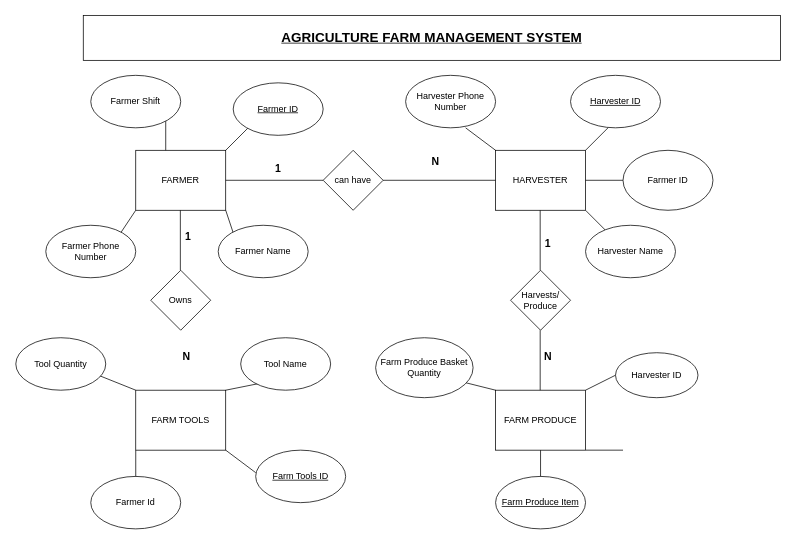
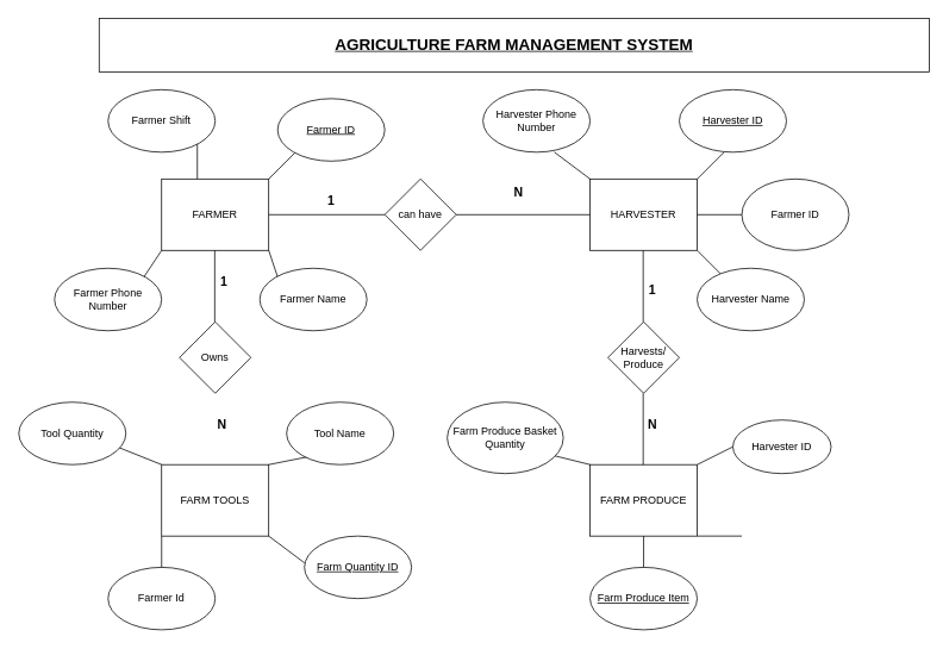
  <mxCell id="0" />
  <mxCell id="1" parent="0" />
  <mxCell id="2" value="FARMER" style="rounded=0;whiteSpace=wrap;html=1;" parent="1" vertex="1"><mxGeometry x="180" y="200" width="120" height="80" as="geometry" /></mxCell>
  <mxCell id="3" value="HARVESTER" style="rounded=0;whiteSpace=wrap;html=1;" parent="1" vertex="1"><mxGeometry x="660" y="200" width="120" height="80" as="geometry" /></mxCell>
  <mxCell id="4" value="FARM TOOLS" style="rounded=0;whiteSpace=wrap;html=1;" parent="1" vertex="1"><mxGeometry x="180" y="520" width="120" height="80" as="geometry" /></mxCell>
  <mxCell id="5" value="FARM PRODUCE" style="rounded=0;whiteSpace=wrap;html=1;" parent="1" vertex="1"><mxGeometry x="660" y="520" width="120" height="80" as="geometry" /></mxCell>
  <mxCell id="6" value="can have" style="rhombus;whiteSpace=wrap;html=1;" parent="1" vertex="1"><mxGeometry x="430" y="200" width="80" height="80" as="geometry" /></mxCell>
  <mxCell id="7" value="Harvests/&lt;br&gt;Produce" style="rhombus;whiteSpace=wrap;html=1;" parent="1" vertex="1"><mxGeometry x="680" y="360" width="80" height="80" as="geometry" /></mxCell>
  <mxCell id="8" value="Owns" style="rhombus;whiteSpace=wrap;html=1;" parent="1" vertex="1"><mxGeometry x="200" y="360" width="80" height="80" as="geometry" /></mxCell>
  <mxCell id="9" value="" style="endArrow=none;html=1;rounded=0;entryX=0;entryY=0.5;entryDx=0;entryDy=0;" parent="1" source="2" target="6" edge="1"><mxGeometry width="50" height="50" relative="1" as="geometry"><mxPoint x="300" y="320" as="sourcePoint" /><mxPoint x="370.711" y="270" as="targetPoint" /></mxGeometry></mxCell>
  <mxCell id="10" value="" style="endArrow=none;html=1;rounded=0;entryX=0;entryY=0.5;entryDx=0;entryDy=0;exitX=1;exitY=0.5;exitDx=0;exitDy=0;" parent="1" source="6" target="3" edge="1"><mxGeometry width="50" height="50" relative="1" as="geometry"><mxPoint x="500" y="300" as="sourcePoint" /><mxPoint x="550" y="250" as="targetPoint" /></mxGeometry></mxCell>
  <mxCell id="11" value="" style="endArrow=none;html=1;rounded=0;entryX=0.5;entryY=1;entryDx=0;entryDy=0;exitX=0.5;exitY=0;exitDx=0;exitDy=0;" parent="1" edge="1"><mxGeometry width="50" height="50" relative="1" as="geometry"><mxPoint x="239.5" y="360" as="sourcePoint" /><mxPoint x="239.5" y="280" as="targetPoint" /></mxGeometry></mxCell>
  <mxCell id="12" value="" style="endArrow=none;html=1;rounded=0;entryX=0.5;entryY=1;entryDx=0;entryDy=0;exitX=0.5;exitY=0;exitDx=0;exitDy=0;" parent="1" edge="1"><mxGeometry width="50" height="50" relative="1" as="geometry"><mxPoint x="719.5" y="360" as="sourcePoint" /><mxPoint x="719.5" y="280" as="targetPoint" /></mxGeometry></mxCell>
  <mxCell id="13" value="" style="endArrow=none;html=1;rounded=0;entryX=0.5;entryY=1;entryDx=0;entryDy=0;exitX=0.5;exitY=0;exitDx=0;exitDy=0;" parent="1" edge="1"><mxGeometry width="50" height="50" relative="1" as="geometry"><mxPoint x="719.5" y="520" as="sourcePoint" /><mxPoint x="719.5" y="440" as="targetPoint" /></mxGeometry></mxCell>
  <mxCell id="14" value="" style="endArrow=none;html=1;rounded=0;" parent="1" edge="1"><mxGeometry width="50" height="50" relative="1" as="geometry"><mxPoint x="220" y="200" as="sourcePoint" /><mxPoint x="220" y="160" as="targetPoint" /></mxGeometry></mxCell>
  <mxCell id="15" value="" style="endArrow=none;html=1;rounded=0;" parent="1" edge="1"><mxGeometry width="50" height="50" relative="1" as="geometry"><mxPoint x="300" y="200" as="sourcePoint" /><mxPoint x="330" y="170" as="targetPoint" /></mxGeometry></mxCell>
  <mxCell id="16" value="" style="endArrow=none;html=1;rounded=0;exitX=1;exitY=1;exitDx=0;exitDy=0;" parent="1" source="2" edge="1"><mxGeometry width="50" height="50" relative="1" as="geometry"><mxPoint x="300" y="330" as="sourcePoint" /><mxPoint x="310" y="310" as="targetPoint" /></mxGeometry></mxCell>
  <mxCell id="17" value="" style="endArrow=none;html=1;rounded=0;" parent="1" edge="1"><mxGeometry width="50" height="50" relative="1" as="geometry"><mxPoint x="160" y="310" as="sourcePoint" /><mxPoint x="180" y="280" as="targetPoint" /></mxGeometry></mxCell>
  <mxCell id="18" value="" style="endArrow=none;html=1;rounded=0;" parent="1" edge="1"><mxGeometry width="50" height="50" relative="1" as="geometry"><mxPoint x="180" y="640" as="sourcePoint" /><mxPoint x="180" y="600" as="targetPoint" /></mxGeometry></mxCell>
  <mxCell id="19" value="" style="endArrow=none;html=1;rounded=0;entryX=1;entryY=1;entryDx=0;entryDy=0;" parent="1" target="4" edge="1"><mxGeometry width="50" height="50" relative="1" as="geometry"><mxPoint x="340" y="630" as="sourcePoint" /><mxPoint x="350" y="600" as="targetPoint" /></mxGeometry></mxCell>
  <mxCell id="20" value="" style="endArrow=none;html=1;rounded=0;" parent="1" edge="1"><mxGeometry width="50" height="50" relative="1" as="geometry"><mxPoint x="300" y="520" as="sourcePoint" /><mxPoint x="350" y="510" as="targetPoint" /></mxGeometry></mxCell>
  <mxCell id="21" value="" style="endArrow=none;html=1;rounded=0;entryX=0;entryY=0;entryDx=0;entryDy=0;" parent="1" target="4" edge="1"><mxGeometry width="50" height="50" relative="1" as="geometry"><mxPoint x="130" y="500" as="sourcePoint" /><mxPoint x="180" y="480" as="targetPoint" /></mxGeometry></mxCell>
  <mxCell id="22" value="" style="endArrow=none;html=1;rounded=0;" parent="1" edge="1"><mxGeometry width="50" height="50" relative="1" as="geometry"><mxPoint x="780" y="200" as="sourcePoint" /><mxPoint x="810" y="170" as="targetPoint" /></mxGeometry></mxCell>
  <mxCell id="23" value="" style="endArrow=none;html=1;rounded=0;entryX=1;entryY=1;entryDx=0;entryDy=0;" parent="1" target="3" edge="1"><mxGeometry width="50" height="50" relative="1" as="geometry"><mxPoint x="810" y="310" as="sourcePoint" /><mxPoint x="830" y="280" as="targetPoint" /></mxGeometry></mxCell>
  <mxCell id="24" value="" style="endArrow=none;html=1;rounded=0;entryX=0;entryY=0;entryDx=0;entryDy=0;" parent="1" target="3" edge="1"><mxGeometry width="50" height="50" relative="1" as="geometry"><mxPoint x="620" y="170" as="sourcePoint" /><mxPoint x="660" y="150" as="targetPoint" /></mxGeometry></mxCell>
  <mxCell id="25" value="" style="endArrow=none;html=1;rounded=0;entryX=0;entryY=0;entryDx=0;entryDy=0;" parent="1" target="5" edge="1"><mxGeometry width="50" height="50" relative="1" as="geometry"><mxPoint x="620" y="510" as="sourcePoint" /><mxPoint x="780" y="600" as="targetPoint" /></mxGeometry></mxCell>
  <mxCell id="26" value="Farmer Shift" style="ellipse;whiteSpace=wrap;html=1;" parent="1" vertex="1"><mxGeometry x="120" y="100" width="120" height="70" as="geometry" /></mxCell>
  <mxCell id="27" value="&lt;u&gt;Farmer ID&lt;/u&gt;" style="ellipse;whiteSpace=wrap;html=1;" parent="1" vertex="1"><mxGeometry x="310" y="110" width="120" height="70" as="geometry" /></mxCell>
  <mxCell id="28" value="Farmer Name" style="ellipse;whiteSpace=wrap;html=1;" parent="1" vertex="1"><mxGeometry x="290" y="300" width="120" height="70" as="geometry" /></mxCell>
  <mxCell id="29" value="Farmer Phone Number" style="ellipse;whiteSpace=wrap;html=1;" parent="1" vertex="1"><mxGeometry x="60" y="300" width="120" height="70" as="geometry" /></mxCell>
  <mxCell id="30" value="Harvester Phone Number" style="ellipse;whiteSpace=wrap;html=1;" parent="1" vertex="1"><mxGeometry x="540" y="100" width="120" height="70" as="geometry" /></mxCell>
  <mxCell id="31" value="&lt;u&gt;Harvester ID&lt;/u&gt;" style="ellipse;whiteSpace=wrap;html=1;" parent="1" vertex="1"><mxGeometry x="760" y="100" width="120" height="70" as="geometry" /></mxCell>
  <mxCell id="32" value="Harvester Name" style="ellipse;whiteSpace=wrap;html=1;" parent="1" vertex="1"><mxGeometry x="780" y="300" width="120" height="70" as="geometry" /></mxCell>
  <mxCell id="33" value="Tool Name" style="ellipse;whiteSpace=wrap;html=1;" parent="1" vertex="1"><mxGeometry x="320" y="450" width="120" height="70" as="geometry" /></mxCell>
- <mxCell id="34" value="&lt;u&gt;Farm Tools ID&lt;/u&gt;" style="ellipse;whiteSpace=wrap;html=1;" parent="1" vertex="1"><mxGeometry x="340" y="600" width="120" height="70" as="geometry" /></mxCell>
+ <mxCell id="34" value="&lt;u&gt;Farm Quantity ID&lt;/u&gt;" style="ellipse;whiteSpace=wrap;html=1;" parent="1" vertex="1"><mxGeometry x="340" y="600" width="120" height="70" as="geometry" /></mxCell>
  <mxCell id="35" value="Farmer Id" style="ellipse;whiteSpace=wrap;html=1;" parent="1" vertex="1"><mxGeometry x="120" y="635" width="120" height="70" as="geometry" /></mxCell>
  <mxCell id="36" value="Tool Quantity" style="ellipse;whiteSpace=wrap;html=1;" parent="1" vertex="1"><mxGeometry x="20" y="450" width="120" height="70" as="geometry" /></mxCell>
  <mxCell id="37" value="" style="endArrow=none;html=1;rounded=0;" parent="1" source="5" edge="1"><mxGeometry width="50" height="50" relative="1" as="geometry"><mxPoint x="720" y="650" as="sourcePoint" /><mxPoint x="720" y="640" as="targetPoint" /></mxGeometry></mxCell>
  <mxCell id="38" value="" style="endArrow=none;html=1;rounded=0;" parent="1" edge="1"><mxGeometry width="50" height="50" relative="1" as="geometry"><mxPoint x="780" y="520" as="sourcePoint" /><mxPoint x="820" y="500" as="targetPoint" /></mxGeometry></mxCell>
  <mxCell id="39" value="Farm Produce Basket Quantity" style="ellipse;whiteSpace=wrap;html=1;" parent="1" vertex="1"><mxGeometry x="500" y="450" width="130" height="80" as="geometry" /></mxCell>
  <mxCell id="40" value="&lt;u&gt;Farm Produce Item&lt;/u&gt;" style="ellipse;whiteSpace=wrap;html=1;" parent="1" vertex="1"><mxGeometry x="660" y="635" width="120" height="70" as="geometry" /></mxCell>
  <mxCell id="41" value="Harvester ID" style="ellipse;whiteSpace=wrap;html=1;" parent="1" vertex="1"><mxGeometry x="820" y="470" width="110" height="60" as="geometry" /></mxCell>
  <mxCell id="42" value="&lt;font style=&quot;font-size: 18px;&quot;&gt;&lt;b&gt;&lt;u&gt;AGRICULTURE FARM MANAGEMENT SYSTEM&lt;/u&gt;&lt;/b&gt;&lt;/font&gt;" style="rounded=0;whiteSpace=wrap;html=1;" parent="1" vertex="1"><mxGeometry x="110" y="20" width="930" height="60" as="geometry" /></mxCell>
  <mxCell id="43" value="&lt;b&gt;&lt;font style=&quot;font-size: 14px;&quot;&gt;1&lt;/font&gt;&lt;/b&gt;" style="text;html=1;strokeColor=none;fillColor=none;align=center;verticalAlign=middle;whiteSpace=wrap;rounded=0;" parent="1" vertex="1"><mxGeometry x="340" y="210" width="60" height="30" as="geometry" /></mxCell>
  <mxCell id="44" value="&lt;b&gt;N&lt;/b&gt;" style="text;html=1;strokeColor=none;fillColor=none;align=center;verticalAlign=middle;whiteSpace=wrap;rounded=0;fontSize=14;" parent="1" vertex="1"><mxGeometry x="550" y="200" width="60" height="30" as="geometry" /></mxCell>
  <mxCell id="45" value="&lt;font style=&quot;font-size: 14px;&quot;&gt;&lt;b&gt;1&lt;/b&gt;&lt;/font&gt;" style="text;html=1;strokeColor=none;fillColor=none;align=center;verticalAlign=middle;whiteSpace=wrap;rounded=0;" parent="1" vertex="1"><mxGeometry x="220" y="300" width="60" height="30" as="geometry" /></mxCell>
  <mxCell id="46" value="&lt;b&gt;N&amp;nbsp;&lt;/b&gt;" style="text;html=1;strokeColor=none;fillColor=none;align=center;verticalAlign=middle;whiteSpace=wrap;rounded=0;fontSize=14;" parent="1" vertex="1"><mxGeometry x="220" y="460" width="60" height="30" as="geometry" /></mxCell>
  <mxCell id="47" value="&lt;b&gt;1&lt;/b&gt;" style="text;html=1;strokeColor=none;fillColor=none;align=center;verticalAlign=middle;whiteSpace=wrap;rounded=0;fontSize=14;" parent="1" vertex="1"><mxGeometry x="700" y="310" width="60" height="30" as="geometry" /></mxCell>
  <mxCell id="48" value="&lt;b&gt;N&lt;/b&gt;" style="text;html=1;strokeColor=none;fillColor=none;align=center;verticalAlign=middle;whiteSpace=wrap;rounded=0;fontSize=14;" parent="1" vertex="1"><mxGeometry x="700" y="460" width="60" height="30" as="geometry" /></mxCell>
  <mxCell id="49" style="edgeStyle=orthogonalEdgeStyle;rounded=0;orthogonalLoop=1;jettySize=auto;html=1;exitX=0.5;exitY=1;exitDx=0;exitDy=0;fontSize=14;" parent="1" source="48" target="48" edge="1"><mxGeometry relative="1" as="geometry" /></mxCell>
  <mxCell id="50" value="" style="endArrow=none;html=1;rounded=0;exitX=1;exitY=0.5;exitDx=0;exitDy=0;" edge="1" parent="1" source="3"><mxGeometry width="50" height="50" relative="1" as="geometry"><mxPoint x="780" y="270" as="sourcePoint" /><mxPoint x="830" y="240" as="targetPoint" /></mxGeometry></mxCell>
  <mxCell id="51" value="Farmer ID" style="ellipse;whiteSpace=wrap;html=1;" vertex="1" parent="1"><mxGeometry x="830" y="200" width="120" height="80" as="geometry" /></mxCell>
  <mxCell id="52" value="" style="endArrow=none;html=1;rounded=0;" edge="1" parent="1"><mxGeometry width="50" height="50" relative="1" as="geometry"><mxPoint x="780" y="600" as="sourcePoint" /><mxPoint x="830" y="600" as="targetPoint" /></mxGeometry></mxCell>
